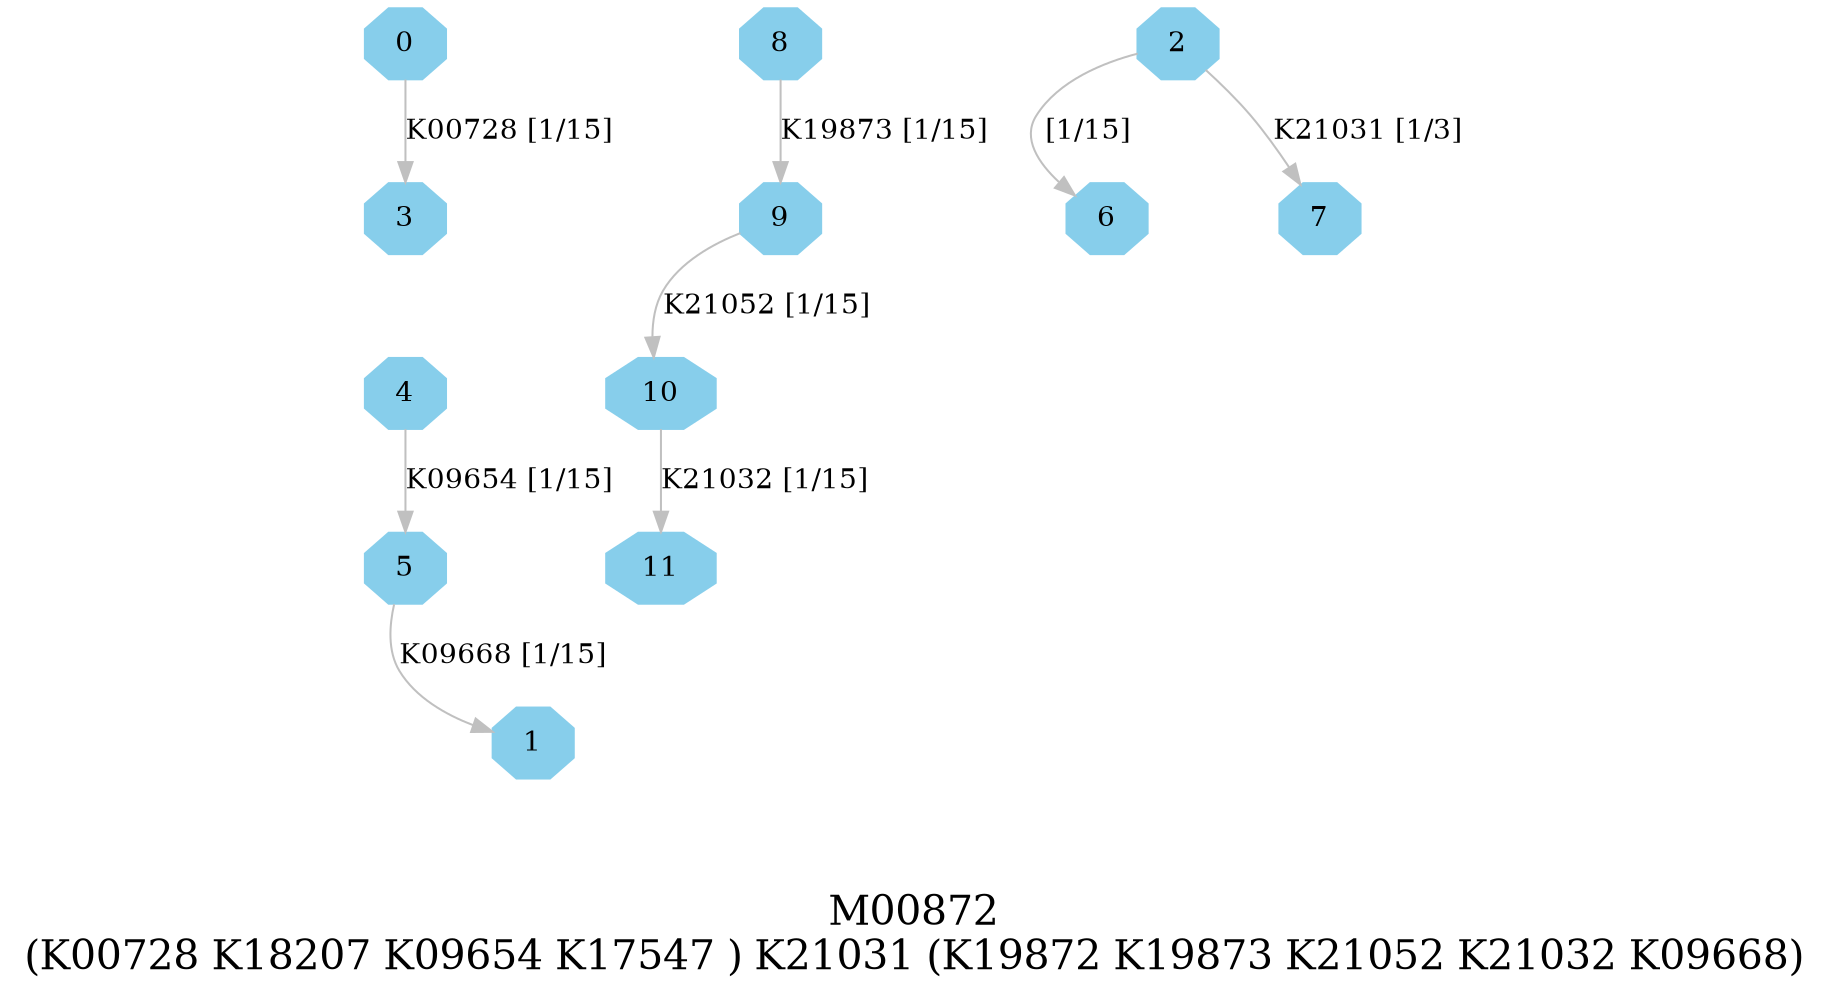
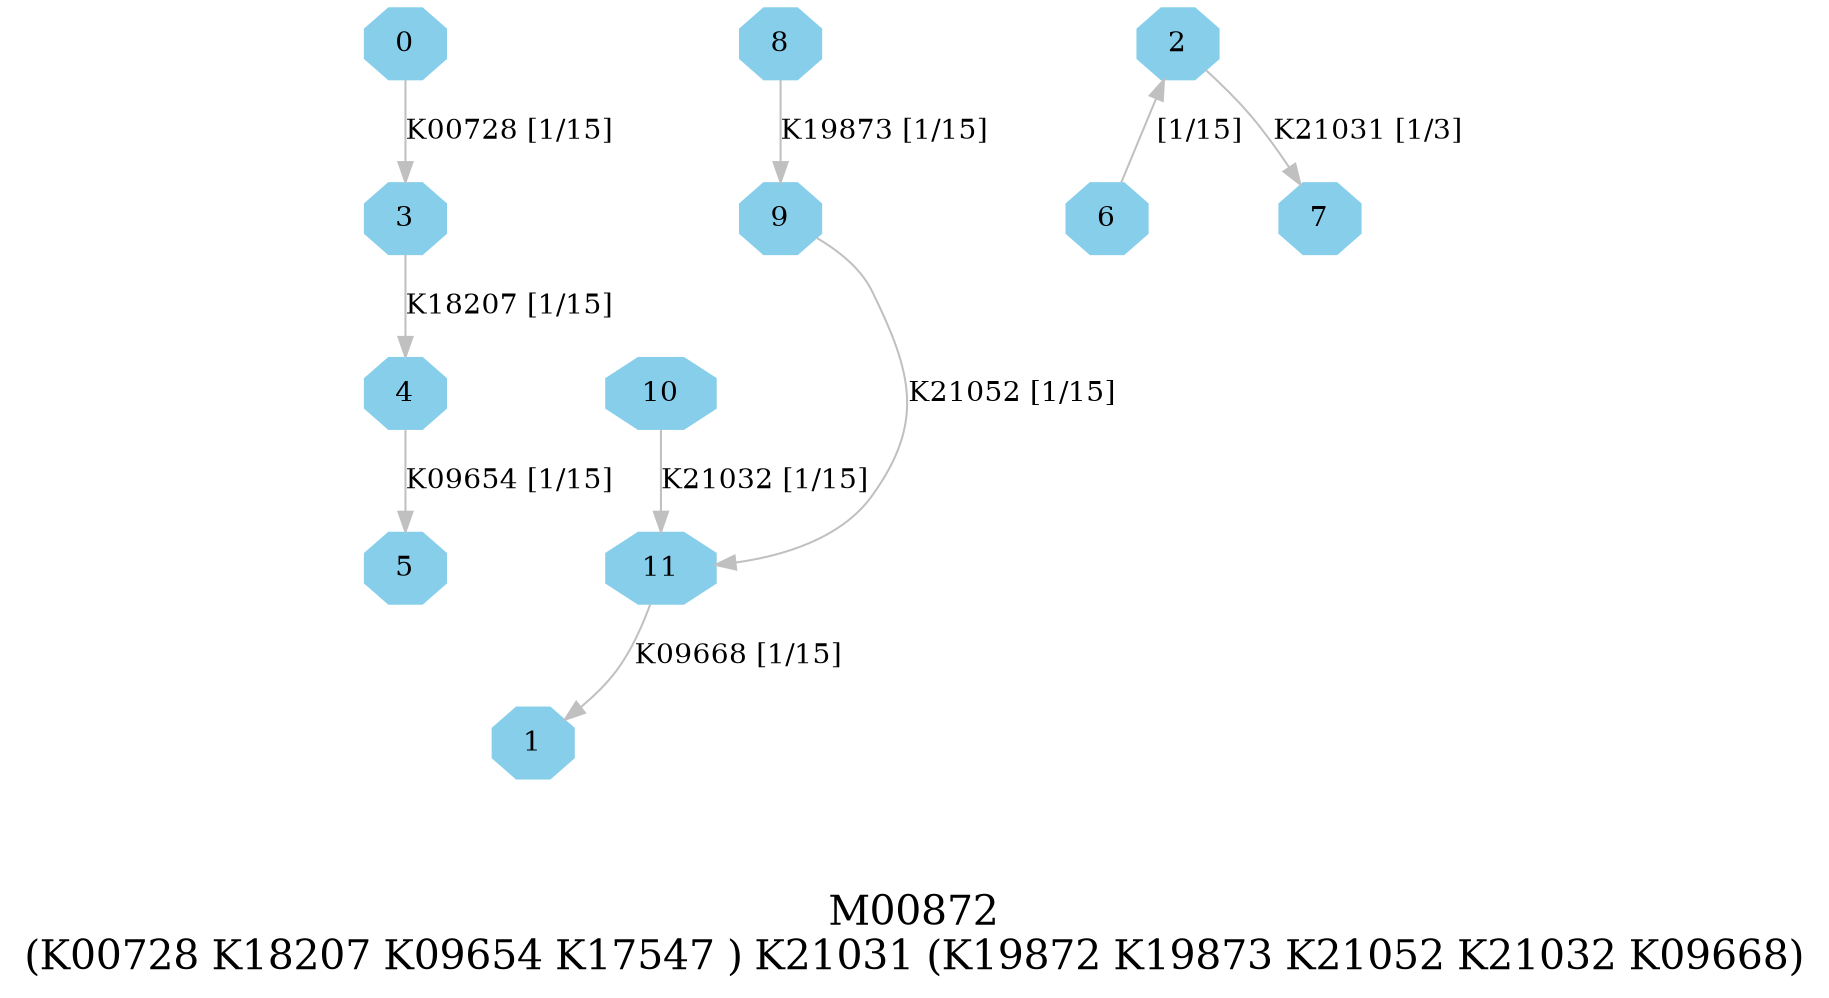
  digraph {
    fontsize=20
    label="M00872\n(K00728 K18207 K09654 K17547 ) K21031 (K19872 K19873 K21052 K21032 K09668)"
    node [color=skyblue shape=octagon style=filled]
    edge [color=grey]
    0 [height=.3 width=.3]
    1 [height=.3 width=.3]
    2 [height=.3 width=.3]
    3 [height=.3 width=.3]
    4 [height=.3 width=.3]
    5 [height=.3 width=.3]
    6 [height=.3 width=.3]
    7 [height=.3 width=.3]
    8 [height=.3 width=.3]
    9 [height=.3 width=.3]
    10 [height=.3 width=.3]
    11 [height=.3 width=.3]
    subgraph sub_1 {
      0
      1
      2
      3
      4
      5
      6
      7
      8
      9
      10
      11
    }
    0 -> 3 [label="K00728 [1/15]"]
    2 -> 7 [label="K21031 [1/3]"]
+   3 -> 4 [label="K18207 [1/15]"]
    4 -> 5 [label="K09654 [1/15]"]
-   2 -> 6 [label=" [1/15]"]
+   6 -> 2 [label=" [1/15]"]
    8 -> 9 [label="K19873 [1/15]"]
-   9 -> 10 [label="K21052 [1/15]"]
+   9 -> 11 [label="K21052 [1/15]"]
    10 -> 11 [label="K21032 [1/15]"]
-   5 -> 1 [label="K09668 [1/15]"]
+   11 -> 1 [label="K09668 [1/15]"]
  }
